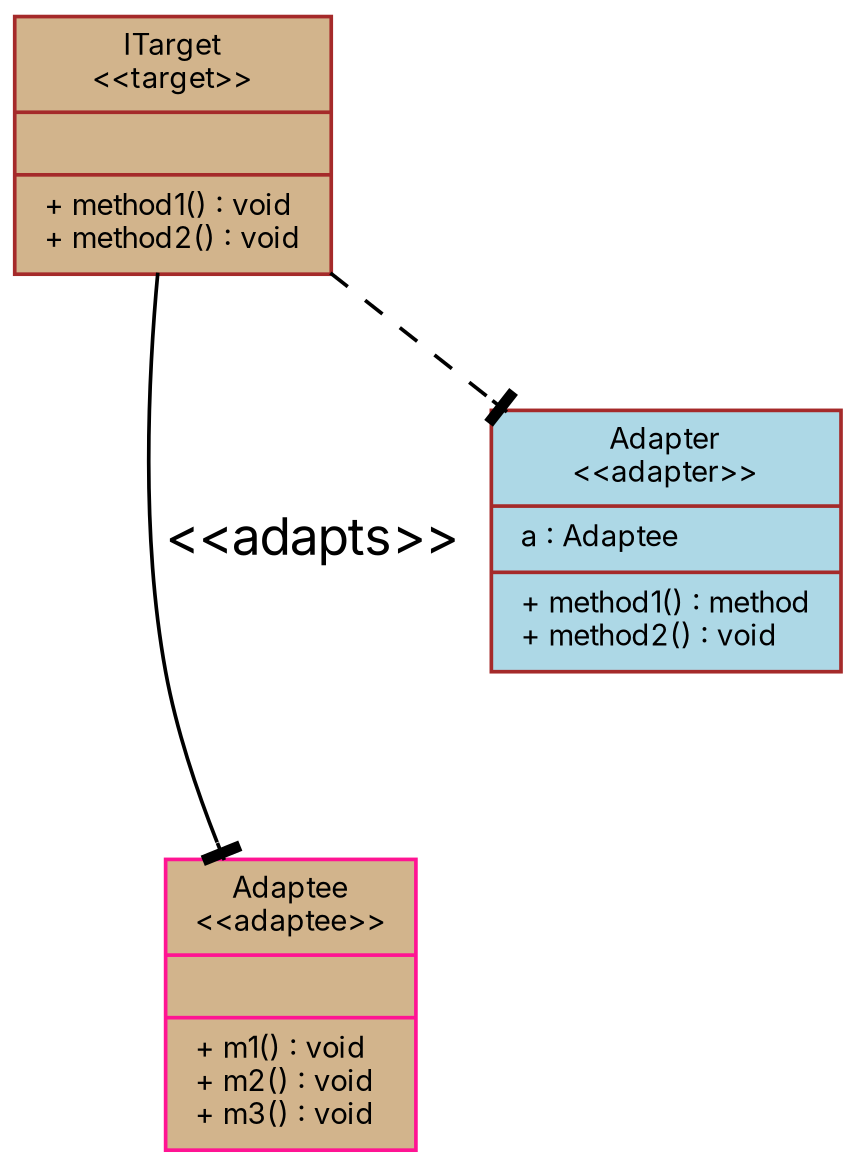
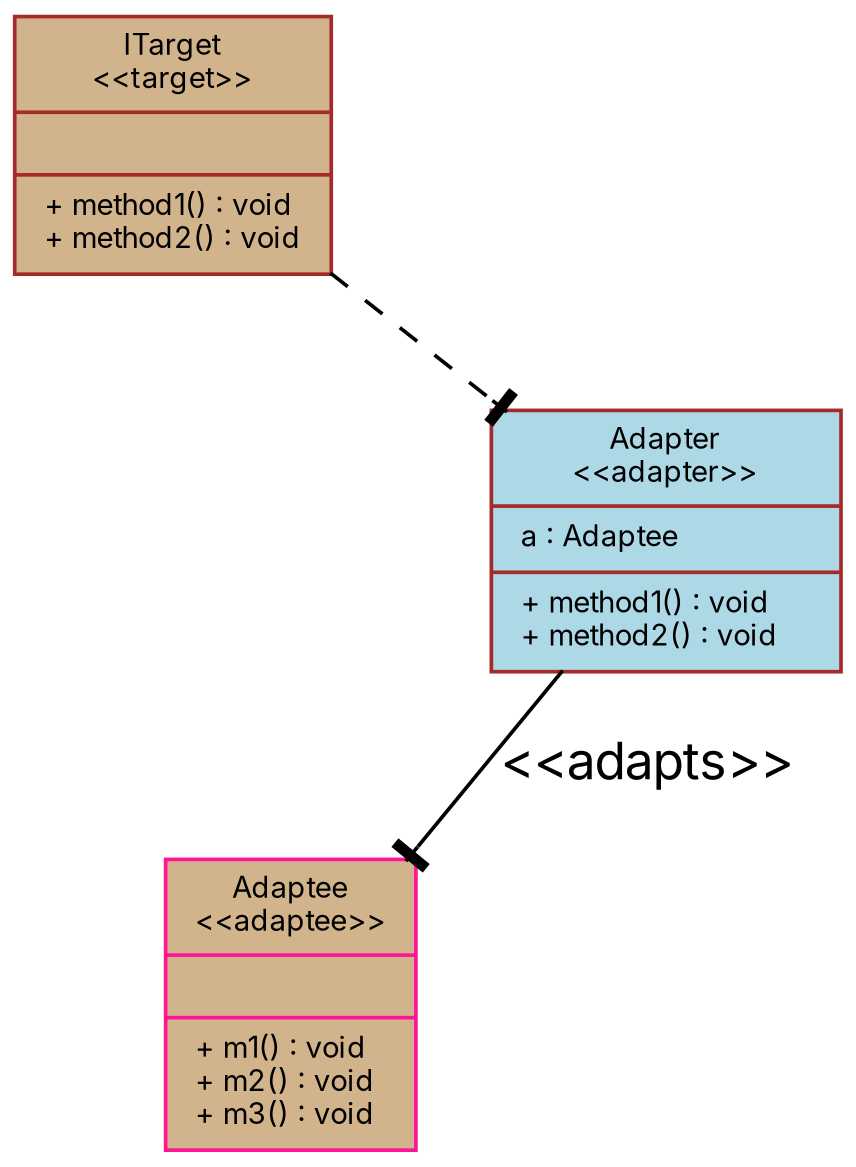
  digraph {
    fontname=Inter
    node [color=brown fillcolor=tan fontname=Inter fontsize=8 shape=record style=filled]
    edge [arrowhead=tee fontname=Inter]
    n1 [color=deeppink label="{Adaptee\n\<\<adaptee\>\>||+ m1() : void\l+ m2() : void\l+ m3() : void\l}"]
-   n2 [fillcolor=lightblue label="{Adapter\n\<\<adapter\>\>| a : Adaptee\l|+ method1() : method\l+ method2() : void\l}"]
+   n2 [fillcolor=lightblue label="{Adapter\n\<\<adapter\>\>| a : Adaptee\l|+ method1() : void\l+ method2() : void\l}"]
    n3 [label="{ITarget\n\<\<target\>\>||+ method1() : void\l+ method2() : void\l}"]
-   n3 -> n1 [label="\<\<adapts\>\>" style=solid]
+   n2 -> n1 [label="\<\<adapts\>\>" style=solid]
    n3 -> n2 [style=dashed]
  }
